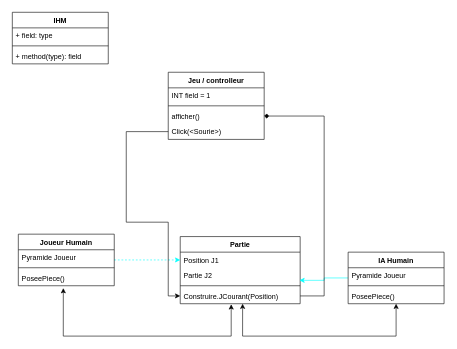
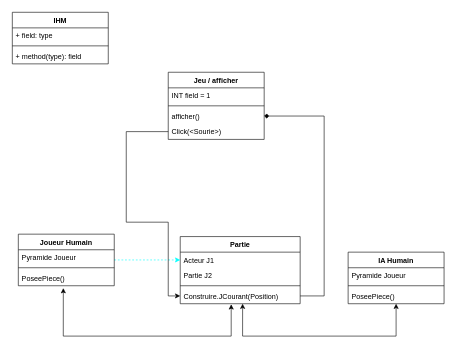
  <mxCell id="0" />
  <mxCell id="1" parent="0" />
  <mxCell id="2" value="Partie" style="swimlane;fontStyle=1;align=center;verticalAlign=top;childLayout=stackLayout;horizontal=1;startSize=26;horizontalStack=0;resizeParent=1;resizeParentMax=0;resizeLast=0;collapsible=1;marginBottom=0;" parent="1" vertex="1"><mxGeometry x="300" y="394" width="200" height="112" as="geometry" /></mxCell>
- <mxCell id="3" value="Position J1" style="text;strokeColor=none;fillColor=none;align=left;verticalAlign=top;spacingLeft=4;spacingRight=4;overflow=hidden;rotatable=0;points=[[0,0.5],[1,0.5]];portConstraint=eastwest;" parent="2" vertex="1"><mxGeometry y="26" width="200" height="26" as="geometry" /></mxCell>
+ <mxCell id="3" value="Acteur J1" style="text;strokeColor=none;fillColor=none;align=left;verticalAlign=top;spacingLeft=4;spacingRight=4;overflow=hidden;rotatable=0;points=[[0,0.5],[1,0.5]];portConstraint=eastwest;" parent="2" vertex="1"><mxGeometry y="26" width="200" height="26" as="geometry" /></mxCell>
  <mxCell id="4" value="Partie J2" style="text;strokeColor=none;fillColor=none;align=left;verticalAlign=top;spacingLeft=4;spacingRight=4;overflow=hidden;rotatable=0;points=[[0,0.5],[1,0.5]];portConstraint=eastwest;" parent="2" vertex="1"><mxGeometry y="52" width="200" height="26" as="geometry" /></mxCell>
  <mxCell id="5" value="" style="line;strokeWidth=1;fillColor=none;align=left;verticalAlign=middle;spacingTop=-1;spacingLeft=3;spacingRight=3;rotatable=0;labelPosition=right;points=[];portConstraint=eastwest;" parent="2" vertex="1"><mxGeometry y="78" width="200" height="8" as="geometry" /></mxCell>
  <mxCell id="6" value="Construire.JCourant(Position)" style="text;strokeColor=none;fillColor=none;align=left;verticalAlign=top;spacingLeft=4;spacingRight=4;overflow=hidden;rotatable=0;points=[[0,0.5],[1,0.5]];portConstraint=eastwest;" parent="2" vertex="1"><mxGeometry y="86" width="200" height="26" as="geometry" /></mxCell>
  <mxCell id="7" value="IHM" style="swimlane;fontStyle=1;align=center;verticalAlign=top;childLayout=stackLayout;horizontal=1;startSize=26;horizontalStack=0;resizeParent=1;resizeParentMax=0;resizeLast=0;collapsible=1;marginBottom=0;" parent="1" vertex="1"><mxGeometry x="20" y="20" width="160" height="86" as="geometry" /></mxCell>
  <mxCell id="8" value="+ field: type" style="text;strokeColor=none;fillColor=none;align=left;verticalAlign=top;spacingLeft=4;spacingRight=4;overflow=hidden;rotatable=0;points=[[0,0.5],[1,0.5]];portConstraint=eastwest;" parent="7" vertex="1"><mxGeometry y="26" width="160" height="26" as="geometry" /></mxCell>
  <mxCell id="9" value="" style="line;strokeWidth=1;fillColor=none;align=left;verticalAlign=middle;spacingTop=-1;spacingLeft=3;spacingRight=3;rotatable=0;labelPosition=right;points=[];portConstraint=eastwest;" parent="7" vertex="1"><mxGeometry y="52" width="160" height="8" as="geometry" /></mxCell>
  <mxCell id="10" value="+ method(type): field" style="text;strokeColor=none;fillColor=none;align=left;verticalAlign=top;spacingLeft=4;spacingRight=4;overflow=hidden;rotatable=0;points=[[0,0.5],[1,0.5]];portConstraint=eastwest;" parent="7" vertex="1"><mxGeometry y="60" width="160" height="26" as="geometry" /></mxCell>
  <mxCell id="11" style="edgeStyle=orthogonalEdgeStyle;rounded=0;orthogonalLoop=1;jettySize=auto;html=1;entryX=0;entryY=0.5;entryDx=0;entryDy=0;strokeColor=#00FFFF;dashed=1;" parent="1" source="12" target="3" edge="1"><mxGeometry relative="1" as="geometry"><Array as="points"><mxPoint x="200" y="433" /><mxPoint x="200" y="433" /></Array></mxGeometry></mxCell>
  <mxCell id="12" value="Joueur Humain" style="swimlane;fontStyle=1;align=center;verticalAlign=top;childLayout=stackLayout;horizontal=1;startSize=26;horizontalStack=0;resizeParent=1;resizeParentMax=0;resizeLast=0;collapsible=1;marginBottom=0;" parent="1" vertex="1"><mxGeometry x="30" y="390" width="160" height="86" as="geometry" /></mxCell>
  <mxCell id="13" value="Pyramide Joueur" style="text;strokeColor=none;fillColor=none;align=left;verticalAlign=top;spacingLeft=4;spacingRight=4;overflow=hidden;rotatable=0;points=[[0,0.5],[1,0.5]];portConstraint=eastwest;" parent="12" vertex="1"><mxGeometry y="26" width="160" height="26" as="geometry" /></mxCell>
  <mxCell id="14" value="" style="line;strokeWidth=1;fillColor=none;align=left;verticalAlign=middle;spacingTop=-1;spacingLeft=3;spacingRight=3;rotatable=0;labelPosition=right;points=[];portConstraint=eastwest;" parent="12" vertex="1"><mxGeometry y="52" width="160" height="8" as="geometry" /></mxCell>
  <mxCell id="15" value="PoseePiece()" style="text;strokeColor=none;fillColor=none;align=left;verticalAlign=top;spacingLeft=4;spacingRight=4;overflow=hidden;rotatable=0;points=[[0,0.5],[1,0.5]];portConstraint=eastwest;" parent="12" vertex="1"><mxGeometry y="60" width="160" height="26" as="geometry" /></mxCell>
- <mxCell id="16" style="edgeStyle=orthogonalEdgeStyle;rounded=0;orthogonalLoop=1;jettySize=auto;html=1;entryX=0.994;entryY=0.808;entryDx=0;entryDy=0;entryPerimeter=0;strokeColor=#00FFFF;" parent="1" source="17" target="4" edge="1"><mxGeometry relative="1" as="geometry" /></mxCell>
  <mxCell id="17" value="IA Humain" style="swimlane;fontStyle=1;align=center;verticalAlign=top;childLayout=stackLayout;horizontal=1;startSize=26;horizontalStack=0;resizeParent=1;resizeParentMax=0;resizeLast=0;collapsible=1;marginBottom=0;" parent="1" vertex="1"><mxGeometry x="580" y="420" width="160" height="86" as="geometry" /></mxCell>
  <mxCell id="18" value="Pyramide Joueur" style="text;strokeColor=none;fillColor=none;align=left;verticalAlign=top;spacingLeft=4;spacingRight=4;overflow=hidden;rotatable=0;points=[[0,0.5],[1,0.5]];portConstraint=eastwest;" parent="17" vertex="1"><mxGeometry y="26" width="160" height="26" as="geometry" /></mxCell>
  <mxCell id="19" value="" style="line;strokeWidth=1;fillColor=none;align=left;verticalAlign=middle;spacingTop=-1;spacingLeft=3;spacingRight=3;rotatable=0;labelPosition=right;points=[];portConstraint=eastwest;" parent="17" vertex="1"><mxGeometry y="52" width="160" height="8" as="geometry" /></mxCell>
  <mxCell id="20" value="PoseePiece()" style="text;strokeColor=none;fillColor=none;align=left;verticalAlign=top;spacingLeft=4;spacingRight=4;overflow=hidden;rotatable=0;points=[[0,0.5],[1,0.5]];portConstraint=eastwest;" parent="17" vertex="1"><mxGeometry y="60" width="160" height="26" as="geometry" /></mxCell>
- <mxCell id="21" value="Jeu / controlleur" style="swimlane;fontStyle=1;align=center;verticalAlign=top;childLayout=stackLayout;horizontal=1;startSize=26;horizontalStack=0;resizeParent=1;resizeParentMax=0;resizeLast=0;collapsible=1;marginBottom=0;" parent="1" vertex="1"><mxGeometry x="280" y="120" width="160" height="112" as="geometry" /></mxCell>
+ <mxCell id="21" value="Jeu / afficher" style="swimlane;fontStyle=1;align=center;verticalAlign=top;childLayout=stackLayout;horizontal=1;startSize=26;horizontalStack=0;resizeParent=1;resizeParentMax=0;resizeLast=0;collapsible=1;marginBottom=0;" parent="1" vertex="1"><mxGeometry x="280" y="120" width="160" height="112" as="geometry" /></mxCell>
  <mxCell id="22" value="INT field = 1" style="text;strokeColor=none;fillColor=none;align=left;verticalAlign=top;spacingLeft=4;spacingRight=4;overflow=hidden;rotatable=0;points=[[0,0.5],[1,0.5]];portConstraint=eastwest;" parent="21" vertex="1"><mxGeometry y="26" width="160" height="26" as="geometry" /></mxCell>
  <mxCell id="23" value="" style="line;strokeWidth=1;fillColor=none;align=left;verticalAlign=middle;spacingTop=-1;spacingLeft=3;spacingRight=3;rotatable=0;labelPosition=right;points=[];portConstraint=eastwest;" parent="21" vertex="1"><mxGeometry y="52" width="160" height="8" as="geometry" /></mxCell>
  <mxCell id="24" value="afficher()" style="text;strokeColor=none;fillColor=none;align=left;verticalAlign=top;spacingLeft=4;spacingRight=4;overflow=hidden;rotatable=0;points=[[0,0.5],[1,0.5]];portConstraint=eastwest;" parent="21" vertex="1"><mxGeometry y="60" width="160" height="26" as="geometry" /></mxCell>
  <mxCell id="25" value="Click(&lt;Sourie&gt;)" style="text;strokeColor=none;fillColor=none;align=left;verticalAlign=top;spacingLeft=4;spacingRight=4;overflow=hidden;rotatable=0;points=[[0,0.5],[1,0.5]];portConstraint=eastwest;" parent="21" vertex="1"><mxGeometry y="86" width="160" height="26" as="geometry" /></mxCell>
  <mxCell id="26" style="edgeStyle=orthogonalEdgeStyle;rounded=0;orthogonalLoop=1;jettySize=auto;html=1;entryX=0;entryY=0.5;entryDx=0;entryDy=0;" parent="1" source="25" target="6" edge="1"><mxGeometry relative="1" as="geometry"><Array as="points"><mxPoint x="210" y="219" /><mxPoint x="210" y="370" /><mxPoint x="280" y="370" /><mxPoint x="280" y="493" /></Array></mxGeometry></mxCell>
  <mxCell id="27" value="" style="endArrow=classic;startArrow=classic;html=1;rounded=0;strokeColor=#000000;exitX=0.469;exitY=1.154;exitDx=0;exitDy=0;exitPerimeter=0;entryX=0.425;entryY=1.038;entryDx=0;entryDy=0;entryPerimeter=0;" parent="1" source="15" target="6" edge="1"><mxGeometry width="50" height="50" relative="1" as="geometry"><mxPoint x="170" y="605" as="sourcePoint" /><mxPoint x="220" y="555" as="targetPoint" /><Array as="points"><mxPoint x="105" y="560" /><mxPoint x="385" y="560" /></Array></mxGeometry></mxCell>
  <mxCell id="28" value="" style="endArrow=classic;startArrow=classic;html=1;rounded=0;strokeColor=#000000;exitX=0.469;exitY=1.154;exitDx=0;exitDy=0;exitPerimeter=0;" parent="1" target="20" edge="1"><mxGeometry width="50" height="50" relative="1" as="geometry"><mxPoint x="404.04" y="506.004" as="sourcePoint" /><mxPoint x="684" y="532.988" as="targetPoint" /><Array as="points"><mxPoint x="404" y="560" /><mxPoint x="660" y="560" /></Array></mxGeometry></mxCell>
  <mxCell id="29" style="edgeStyle=none;rounded=0;orthogonalLoop=1;jettySize=auto;html=1;entryX=1;entryY=0.5;entryDx=0;entryDy=0;strokeColor=#000000;exitX=1;exitY=0.5;exitDx=0;exitDy=0;endArrow=diamond;" parent="1" source="6" target="24" edge="1"><mxGeometry relative="1" as="geometry"><Array as="points"><mxPoint x="540" y="493" /><mxPoint x="540" y="193" /></Array></mxGeometry></mxCell>
